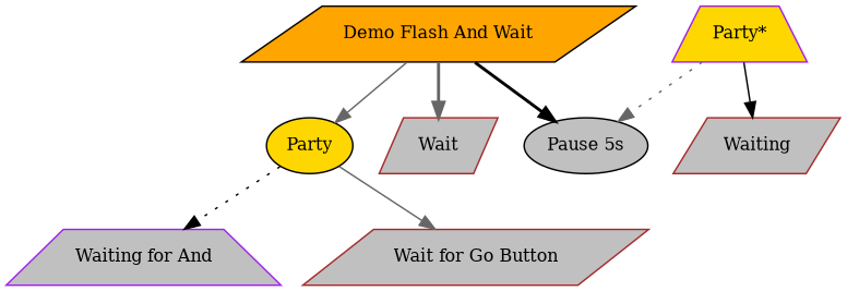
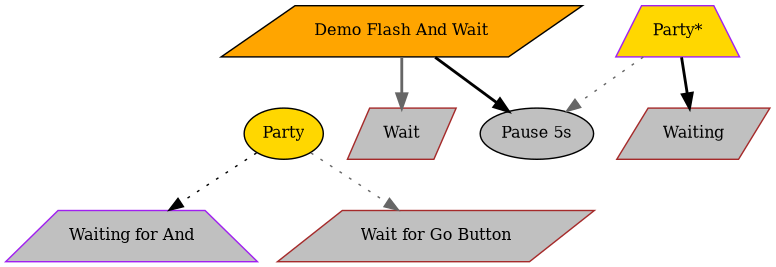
  digraph {
    fontname="DejaVu Serif"
    node [color=black fillcolor=gray fontcolor=black fontname="DejaVu Serif" fontsize=11 shape=parallelogram style=filled]
    edge [color=gray40 fontname="DejaVu Serif" style=bold]
    "Demo Flash And Wait" [fillcolor=orange]
    Party [fillcolor=gold shape=ellipse]
    n3 [color=brown label=Wait]
    "Pause 5s" [shape=ellipse]
    n5 [color=purple label="Waiting for And" shape=trapezium]
    "Wait for Go Button" [color=brown]
    "Party*" [color=purple fillcolor=gold shape=trapezium]
    Waiting [color=brown]
-   "Demo Flash And Wait" -> Party [style=solid]
    "Demo Flash And Wait" -> n3
    "Demo Flash And Wait" -> "Pause 5s" [color=black]
    Party -> n5 [color=black style=dotted]
-   Party -> "Wait for Go Button" [style=solid]
+   Party -> "Wait for Go Button" [style=dotted]
    "Party*" -> "Pause 5s" [style=dotted]
-   "Party*" -> Waiting [color=black style=solid]
+   "Party*" -> Waiting [color=black]
  }
